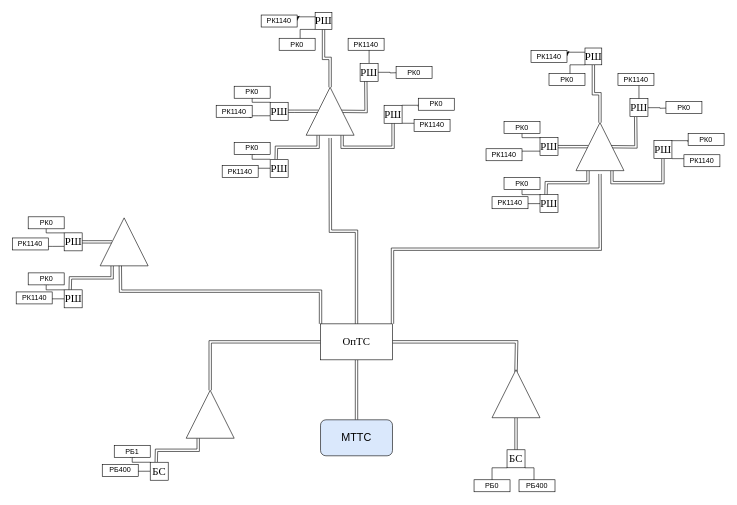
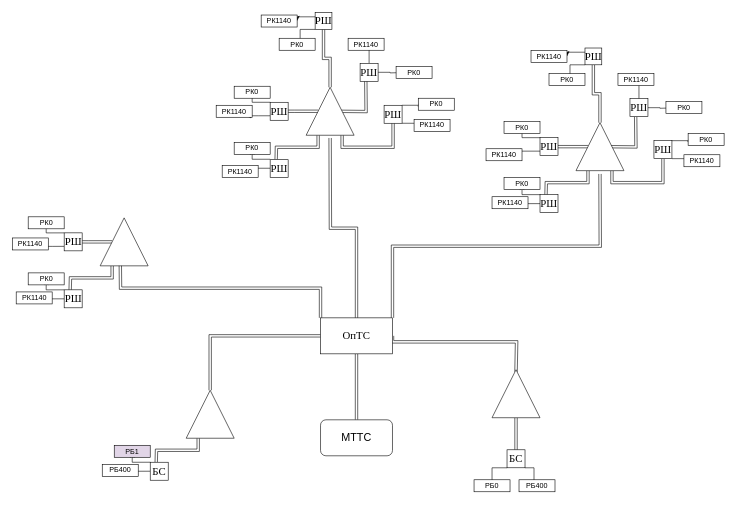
  <mxCell id="0" />
  <mxCell id="1" parent="0" />
  <mxCell id="2" style="edgeStyle=orthogonalEdgeStyle;rounded=0;orthogonalLoop=1;jettySize=auto;html=1;exitX=0.5;exitY=1;exitDx=0;exitDy=0;shape=link;" edge="1" parent="1" source="8" target="9"><mxGeometry relative="1" as="geometry" /></mxCell>
  <mxCell id="3" style="edgeStyle=orthogonalEdgeStyle;rounded=0;orthogonalLoop=1;jettySize=auto;html=1;exitX=1;exitY=0.5;exitDx=0;exitDy=0;shape=link;width=4.167;" edge="1" parent="1" source="8"><mxGeometry relative="1" as="geometry"><mxPoint x="860" y="619" as="targetPoint" /><Array as="points"><mxPoint x="861" y="569" /></Array></mxGeometry></mxCell>
  <mxCell id="4" style="edgeStyle=orthogonalEdgeStyle;rounded=0;orthogonalLoop=1;jettySize=auto;html=1;exitX=0;exitY=0.5;exitDx=0;exitDy=0;shape=link;" edge="1" parent="1" source="8" target="18"><mxGeometry relative="1" as="geometry"><mxPoint x="395" y="609" as="targetPoint" /></mxGeometry></mxCell>
  <mxCell id="5" style="edgeStyle=orthogonalEdgeStyle;rounded=0;orthogonalLoop=1;jettySize=auto;html=1;exitX=0.5;exitY=0;exitDx=0;exitDy=0;shape=link;" edge="1" parent="1" source="8"><mxGeometry relative="1" as="geometry"><mxPoint x="550" y="229" as="targetPoint" /></mxGeometry></mxCell>
  <mxCell id="6" style="edgeStyle=orthogonalEdgeStyle;rounded=0;orthogonalLoop=1;jettySize=auto;html=1;exitX=1;exitY=0;exitDx=0;exitDy=0;shape=link;width=4;" edge="1" parent="1" source="8"><mxGeometry relative="1" as="geometry"><mxPoint x="1000" y="289" as="targetPoint" /></mxGeometry></mxCell>
  <mxCell id="7" style="edgeStyle=orthogonalEdgeStyle;rounded=0;orthogonalLoop=1;jettySize=auto;html=1;exitX=0;exitY=0;exitDx=0;exitDy=0;shape=link;" edge="1" parent="1" source="8"><mxGeometry relative="1" as="geometry"><mxPoint x="200" y="429" as="targetPoint" /></mxGeometry></mxCell>
- <mxCell id="8" value="&lt;font face=&quot;Times New Roman&quot; style=&quot;font-size: 18px;&quot;&gt;ОпТС&lt;/font&gt;" style="rounded=0;whiteSpace=wrap;html=1;" vertex="1" parent="1"><mxGeometry x="534" y="539" width="120" height="60" as="geometry" /></mxCell>
- <mxCell id="9" value="&lt;font style=&quot;font-size: 18px;&quot;&gt;МТТС&lt;/font&gt;" style="rounded=1;whiteSpace=wrap;html=1;fillColor=#dae8fc;" vertex="1" parent="1"><mxGeometry x="534" y="699" width="120" height="60" as="geometry" /></mxCell>
+ <mxCell id="8" value="&lt;font face=&quot;Times New Roman&quot; style=&quot;font-size: 18px;&quot;&gt;ОпТС&lt;/font&gt;" style="rounded=0;whiteSpace=wrap;html=1;" vertex="1" parent="1"><mxGeometry x="534" y="529" width="120" height="60" as="geometry" /></mxCell>
+ <mxCell id="9" value="&lt;font style=&quot;font-size: 18px;&quot;&gt;МТТС&lt;/font&gt;" style="rounded=1;whiteSpace=wrap;html=1;" vertex="1" parent="1"><mxGeometry x="534" y="699" width="120" height="60" as="geometry" /></mxCell>
  <mxCell id="10" style="edgeStyle=orthogonalEdgeStyle;rounded=0;orthogonalLoop=1;jettySize=auto;html=1;exitX=0;exitY=0.5;exitDx=0;exitDy=0;entryX=0.5;entryY=0;entryDx=0;entryDy=0;shape=link;" edge="1" parent="1" source="11" target="14"><mxGeometry relative="1" as="geometry" /></mxCell>
  <mxCell id="11" value="" style="triangle;whiteSpace=wrap;html=1;rotation=-90;" vertex="1" parent="1"><mxGeometry x="820" y="615.5" width="80" height="80" as="geometry" /></mxCell>
  <mxCell id="12" style="edgeStyle=orthogonalEdgeStyle;rounded=0;orthogonalLoop=1;jettySize=auto;html=1;exitX=1;exitY=1;exitDx=0;exitDy=0;" edge="1" parent="1" source="14"><mxGeometry relative="1" as="geometry"><mxPoint x="890" y="809" as="targetPoint" /></mxGeometry></mxCell>
  <mxCell id="13" style="edgeStyle=orthogonalEdgeStyle;rounded=0;orthogonalLoop=1;jettySize=auto;html=1;exitX=0;exitY=1;exitDx=0;exitDy=0;" edge="1" parent="1" source="14"><mxGeometry relative="1" as="geometry"><mxPoint x="820" y="809" as="targetPoint" /></mxGeometry></mxCell>
  <mxCell id="14" value="&lt;font face=&quot;Times New Roman&quot;&gt;&lt;span style=&quot;font-size: 18px;&quot;&gt;БС&lt;/span&gt;&lt;/font&gt;" style="whiteSpace=wrap;html=1;aspect=fixed;" vertex="1" parent="1"><mxGeometry x="845" y="749" width="30" height="30" as="geometry" /></mxCell>
  <mxCell id="15" value="РБ400" style="rounded=0;whiteSpace=wrap;html=1;" vertex="1" parent="1"><mxGeometry x="865" y="799" width="60" height="20" as="geometry" /></mxCell>
  <mxCell id="16" value="РБ0" style="rounded=0;whiteSpace=wrap;html=1;" vertex="1" parent="1"><mxGeometry x="790" y="799" width="60" height="20" as="geometry" /></mxCell>
  <mxCell id="17" style="edgeStyle=orthogonalEdgeStyle;rounded=0;orthogonalLoop=1;jettySize=auto;html=1;exitX=0;exitY=0.25;exitDx=0;exitDy=0;shape=link;" edge="1" parent="1" source="18"><mxGeometry relative="1" as="geometry"><mxPoint x="260" y="769.75" as="targetPoint" /></mxGeometry></mxCell>
  <mxCell id="18" value="" style="triangle;whiteSpace=wrap;html=1;rotation=-90;" vertex="1" parent="1"><mxGeometry x="310" y="649.75" width="80" height="80" as="geometry" /></mxCell>
  <mxCell id="19" style="edgeStyle=orthogonalEdgeStyle;rounded=0;orthogonalLoop=1;jettySize=auto;html=1;exitX=0;exitY=0.5;exitDx=0;exitDy=0;" edge="1" parent="1" source="21"><mxGeometry relative="1" as="geometry"><mxPoint x="220" y="785.25" as="targetPoint" /></mxGeometry></mxCell>
  <mxCell id="20" style="edgeStyle=orthogonalEdgeStyle;rounded=0;orthogonalLoop=1;jettySize=auto;html=1;exitX=0;exitY=0;exitDx=0;exitDy=0;" edge="1" parent="1" source="21"><mxGeometry relative="1" as="geometry"><mxPoint x="220" y="753.25" as="targetPoint" /></mxGeometry></mxCell>
  <mxCell id="21" value="&lt;font face=&quot;Times New Roman&quot;&gt;&lt;span style=&quot;font-size: 18px;&quot;&gt;БС&lt;/span&gt;&lt;/font&gt;" style="whiteSpace=wrap;html=1;aspect=fixed;" vertex="1" parent="1"><mxGeometry x="250" y="769.75" width="30" height="30" as="geometry" /></mxCell>
- <mxCell id="22" value="РБ1" style="rounded=0;whiteSpace=wrap;html=1;" vertex="1" parent="1"><mxGeometry x="190" y="741.5" width="60" height="20" as="geometry" /></mxCell>
+ <mxCell id="22" value="РБ1" style="rounded=0;whiteSpace=wrap;html=1;fillColor=#e1d5e7;" vertex="1" parent="1"><mxGeometry x="190" y="741.5" width="60" height="20" as="geometry" /></mxCell>
  <mxCell id="23" value="РБ400" style="rounded=0;whiteSpace=wrap;html=1;" vertex="1" parent="1"><mxGeometry x="170" y="773.25" width="60" height="20" as="geometry" /></mxCell>
  <mxCell id="24" style="edgeStyle=orthogonalEdgeStyle;rounded=0;orthogonalLoop=1;jettySize=auto;html=1;exitX=0.5;exitY=0;exitDx=0;exitDy=0;shape=link;" edge="1" parent="1" source="29"><mxGeometry relative="1" as="geometry"><mxPoint x="930" y="243.5" as="targetPoint" /></mxGeometry></mxCell>
  <mxCell id="25" style="edgeStyle=orthogonalEdgeStyle;rounded=0;orthogonalLoop=1;jettySize=auto;html=1;exitX=0.5;exitY=1;exitDx=0;exitDy=0;shape=link;" edge="1" parent="1"><mxGeometry relative="1" as="geometry"><mxPoint x="1059.5" y="193.5" as="targetPoint" /><mxPoint x="1009.5" y="243.5" as="sourcePoint" /></mxGeometry></mxCell>
  <mxCell id="26" style="edgeStyle=orthogonalEdgeStyle;rounded=0;orthogonalLoop=1;jettySize=auto;html=1;exitX=0;exitY=0.75;exitDx=0;exitDy=0;shape=link;entryX=0.5;entryY=1;entryDx=0;entryDy=0;" edge="1" parent="1" source="29" target="32"><mxGeometry relative="1" as="geometry"><mxPoint x="1140" y="283.5" as="targetPoint" /></mxGeometry></mxCell>
  <mxCell id="27" style="edgeStyle=orthogonalEdgeStyle;rounded=0;orthogonalLoop=1;jettySize=auto;html=1;exitX=0;exitY=0.25;exitDx=0;exitDy=0;shape=link;" edge="1" parent="1" source="29"><mxGeometry relative="1" as="geometry"><mxPoint x="910" y="323.5" as="targetPoint" /></mxGeometry></mxCell>
  <mxCell id="28" style="edgeStyle=orthogonalEdgeStyle;rounded=0;orthogonalLoop=1;jettySize=auto;html=1;exitX=1;exitY=0.5;exitDx=0;exitDy=0;entryX=0.5;entryY=1;entryDx=0;entryDy=0;shape=link;" edge="1" parent="1" source="29" target="38"><mxGeometry relative="1" as="geometry" /></mxCell>
  <mxCell id="29" value="" style="triangle;whiteSpace=wrap;html=1;rotation=-90;" vertex="1" parent="1"><mxGeometry x="960" y="203.5" width="80" height="80" as="geometry" /></mxCell>
  <mxCell id="30" style="edgeStyle=orthogonalEdgeStyle;rounded=0;orthogonalLoop=1;jettySize=auto;html=1;exitX=1;exitY=0;exitDx=0;exitDy=0;" edge="1" parent="1" source="32"><mxGeometry relative="1" as="geometry"><mxPoint x="1150" y="227" as="targetPoint" /></mxGeometry></mxCell>
  <mxCell id="31" style="edgeStyle=orthogonalEdgeStyle;rounded=0;orthogonalLoop=1;jettySize=auto;html=1;exitX=1;exitY=1;exitDx=0;exitDy=0;" edge="1" parent="1" source="32"><mxGeometry relative="1" as="geometry"><mxPoint x="1150" y="264" as="targetPoint" /></mxGeometry></mxCell>
  <mxCell id="32" value="&lt;font style=&quot;font-size: 18px;&quot; face=&quot;Times New Roman&quot;&gt;РШ&lt;/font&gt;" style="whiteSpace=wrap;html=1;aspect=fixed;" vertex="1" parent="1"><mxGeometry x="1090" y="233.5" width="30" height="30" as="geometry" /></mxCell>
  <mxCell id="33" style="edgeStyle=orthogonalEdgeStyle;rounded=0;orthogonalLoop=1;jettySize=auto;html=1;exitX=0.5;exitY=0;exitDx=0;exitDy=0;" edge="1" parent="1" source="35"><mxGeometry relative="1" as="geometry"><mxPoint x="1065" y="127" as="targetPoint" /></mxGeometry></mxCell>
  <mxCell id="34" style="edgeStyle=orthogonalEdgeStyle;rounded=0;orthogonalLoop=1;jettySize=auto;html=1;exitX=1;exitY=0.5;exitDx=0;exitDy=0;" edge="1" parent="1" source="35"><mxGeometry relative="1" as="geometry"><mxPoint x="1120" y="179" as="targetPoint" /></mxGeometry></mxCell>
  <mxCell id="35" value="&lt;font face=&quot;Times New Roman&quot; style=&quot;font-size: 18px;&quot;&gt;РШ&lt;/font&gt;" style="whiteSpace=wrap;html=1;aspect=fixed;" vertex="1" parent="1"><mxGeometry x="1050" y="163.5" width="30" height="30" as="geometry" /></mxCell>
  <mxCell id="36" style="edgeStyle=orthogonalEdgeStyle;rounded=0;orthogonalLoop=1;jettySize=auto;html=1;exitX=0;exitY=1;exitDx=0;exitDy=0;" edge="1" parent="1" source="38"><mxGeometry relative="1" as="geometry"><mxPoint x="950" y="137" as="targetPoint" /></mxGeometry></mxCell>
  <mxCell id="37" style="edgeStyle=orthogonalEdgeStyle;rounded=0;orthogonalLoop=1;jettySize=auto;html=1;exitX=0;exitY=0.25;exitDx=0;exitDy=0;entryX=1;entryY=0.5;entryDx=0;entryDy=0;" edge="1" parent="1" source="38" target="46"><mxGeometry relative="1" as="geometry" /></mxCell>
  <mxCell id="38" value="&lt;font face=&quot;Times New Roman&quot; style=&quot;font-size: 18px;&quot;&gt;РШ&lt;/font&gt;" style="whiteSpace=wrap;html=1;aspect=fixed;" vertex="1" parent="1"><mxGeometry x="975" y="79" width="28" height="28" as="geometry" /></mxCell>
  <mxCell id="39" style="edgeStyle=orthogonalEdgeStyle;rounded=0;orthogonalLoop=1;jettySize=auto;html=1;exitX=0;exitY=0.75;exitDx=0;exitDy=0;" edge="1" parent="1" source="41"><mxGeometry relative="1" as="geometry"><mxPoint x="860" y="251" as="targetPoint" /></mxGeometry></mxCell>
  <mxCell id="40" style="edgeStyle=orthogonalEdgeStyle;rounded=0;orthogonalLoop=1;jettySize=auto;html=1;exitX=0;exitY=0;exitDx=0;exitDy=0;" edge="1" parent="1" source="41"><mxGeometry relative="1" as="geometry"><mxPoint x="870" y="207" as="targetPoint" /></mxGeometry></mxCell>
  <mxCell id="41" value="&lt;font face=&quot;Times New Roman&quot; style=&quot;font-size: 18px;&quot;&gt;РШ&lt;/font&gt;" style="whiteSpace=wrap;html=1;aspect=fixed;" vertex="1" parent="1"><mxGeometry x="900" y="228.5" width="30" height="30" as="geometry" /></mxCell>
  <mxCell id="42" style="edgeStyle=orthogonalEdgeStyle;rounded=0;orthogonalLoop=1;jettySize=auto;html=1;exitX=0;exitY=0.5;exitDx=0;exitDy=0;" edge="1" parent="1" source="44"><mxGeometry relative="1" as="geometry"><mxPoint x="870" y="339" as="targetPoint" /></mxGeometry></mxCell>
  <mxCell id="43" style="edgeStyle=orthogonalEdgeStyle;rounded=0;orthogonalLoop=1;jettySize=auto;html=1;exitX=0;exitY=0;exitDx=0;exitDy=0;" edge="1" parent="1" source="44"><mxGeometry relative="1" as="geometry"><mxPoint x="870" y="307" as="targetPoint" /></mxGeometry></mxCell>
  <mxCell id="44" value="&lt;font face=&quot;Times New Roman&quot; style=&quot;font-size: 18px;&quot;&gt;РШ&lt;/font&gt;" style="whiteSpace=wrap;html=1;aspect=fixed;" vertex="1" parent="1"><mxGeometry x="900" y="323.5" width="30" height="30" as="geometry" /></mxCell>
  <mxCell id="45" value="РК0" style="rounded=0;whiteSpace=wrap;html=1;" vertex="1" parent="1"><mxGeometry x="915" y="121.75" width="60" height="20" as="geometry" /></mxCell>
  <mxCell id="46" value="РК1140" style="rounded=0;whiteSpace=wrap;html=1;" vertex="1" parent="1"><mxGeometry x="885" y="83" width="60" height="20" as="geometry" /></mxCell>
  <mxCell id="47" value="РК0" style="rounded=0;whiteSpace=wrap;html=1;" vertex="1" parent="1"><mxGeometry x="1147" y="221.75" width="60" height="20" as="geometry" /></mxCell>
  <mxCell id="48" value="РК0" style="rounded=0;whiteSpace=wrap;html=1;" vertex="1" parent="1"><mxGeometry x="1110" y="168.5" width="60" height="20" as="geometry" /></mxCell>
  <mxCell id="49" value="РК0" style="rounded=0;whiteSpace=wrap;html=1;" vertex="1" parent="1"><mxGeometry x="840" y="201.75" width="60" height="20" as="geometry" /></mxCell>
  <mxCell id="50" value="РК0" style="rounded=0;whiteSpace=wrap;html=1;" vertex="1" parent="1"><mxGeometry x="840" y="295.25" width="60" height="20" as="geometry" /></mxCell>
  <mxCell id="51" value="РК1140" style="rounded=0;whiteSpace=wrap;html=1;" vertex="1" parent="1"><mxGeometry x="1140" y="257" width="60" height="20" as="geometry" /></mxCell>
  <mxCell id="52" value="РК1140" style="rounded=0;whiteSpace=wrap;html=1;" vertex="1" parent="1"><mxGeometry x="1030" y="121.75" width="60" height="20" as="geometry" /></mxCell>
  <mxCell id="53" value="РК1140" style="rounded=0;whiteSpace=wrap;html=1;" vertex="1" parent="1"><mxGeometry x="810" y="247" width="60" height="20" as="geometry" /></mxCell>
  <mxCell id="54" value="РК1140" style="rounded=0;whiteSpace=wrap;html=1;" vertex="1" parent="1"><mxGeometry x="820" y="327" width="60" height="20" as="geometry" /></mxCell>
  <mxCell id="55" style="edgeStyle=orthogonalEdgeStyle;rounded=0;orthogonalLoop=1;jettySize=auto;html=1;exitX=0.5;exitY=0;exitDx=0;exitDy=0;shape=link;" edge="1" parent="1" source="57"><mxGeometry relative="1" as="geometry"><mxPoint x="136.5" y="402.25" as="targetPoint" /></mxGeometry></mxCell>
  <mxCell id="56" style="edgeStyle=orthogonalEdgeStyle;rounded=0;orthogonalLoop=1;jettySize=auto;html=1;exitX=0;exitY=0.25;exitDx=0;exitDy=0;shape=link;" edge="1" parent="1" source="57"><mxGeometry relative="1" as="geometry"><mxPoint x="116.5" y="482.25" as="targetPoint" /></mxGeometry></mxCell>
  <mxCell id="57" value="" style="triangle;whiteSpace=wrap;html=1;rotation=-90;" vertex="1" parent="1"><mxGeometry x="166.5" y="362.25" width="80" height="80" as="geometry" /></mxCell>
  <mxCell id="58" style="edgeStyle=orthogonalEdgeStyle;rounded=0;orthogonalLoop=1;jettySize=auto;html=1;exitX=0;exitY=0.75;exitDx=0;exitDy=0;" edge="1" parent="1" source="60"><mxGeometry relative="1" as="geometry"><mxPoint x="66.5" y="409.75" as="targetPoint" /></mxGeometry></mxCell>
  <mxCell id="59" style="edgeStyle=orthogonalEdgeStyle;rounded=0;orthogonalLoop=1;jettySize=auto;html=1;exitX=0;exitY=0;exitDx=0;exitDy=0;" edge="1" parent="1" source="60"><mxGeometry relative="1" as="geometry"><mxPoint x="76.5" y="365.75" as="targetPoint" /></mxGeometry></mxCell>
  <mxCell id="60" value="&lt;font face=&quot;Times New Roman&quot; style=&quot;font-size: 18px;&quot;&gt;РШ&lt;/font&gt;" style="whiteSpace=wrap;html=1;aspect=fixed;" vertex="1" parent="1"><mxGeometry x="106.5" y="387.25" width="30" height="30" as="geometry" /></mxCell>
  <mxCell id="61" style="edgeStyle=orthogonalEdgeStyle;rounded=0;orthogonalLoop=1;jettySize=auto;html=1;exitX=0;exitY=0.5;exitDx=0;exitDy=0;" edge="1" parent="1" source="63"><mxGeometry relative="1" as="geometry"><mxPoint x="76.5" y="497.75" as="targetPoint" /></mxGeometry></mxCell>
  <mxCell id="62" style="edgeStyle=orthogonalEdgeStyle;rounded=0;orthogonalLoop=1;jettySize=auto;html=1;exitX=0;exitY=0;exitDx=0;exitDy=0;" edge="1" parent="1" source="63"><mxGeometry relative="1" as="geometry"><mxPoint x="76.5" y="465.75" as="targetPoint" /></mxGeometry></mxCell>
  <mxCell id="63" value="&lt;font face=&quot;Times New Roman&quot; style=&quot;font-size: 18px;&quot;&gt;РШ&lt;/font&gt;" style="whiteSpace=wrap;html=1;aspect=fixed;" vertex="1" parent="1"><mxGeometry x="106.5" y="482.25" width="30" height="30" as="geometry" /></mxCell>
  <mxCell id="64" value="РК0" style="rounded=0;whiteSpace=wrap;html=1;" vertex="1" parent="1"><mxGeometry x="46.5" y="360.5" width="60" height="20" as="geometry" /></mxCell>
  <mxCell id="65" value="РК0" style="rounded=0;whiteSpace=wrap;html=1;" vertex="1" parent="1"><mxGeometry x="46.5" y="454" width="60" height="20" as="geometry" /></mxCell>
  <mxCell id="66" value="РК1140" style="rounded=0;whiteSpace=wrap;html=1;" vertex="1" parent="1"><mxGeometry x="26.5" y="485.75" width="60" height="20" as="geometry" /></mxCell>
  <mxCell id="67" value="РК1140" style="rounded=0;whiteSpace=wrap;html=1;" vertex="1" parent="1"><mxGeometry x="20" y="395.75" width="60" height="20" as="geometry" /></mxCell>
  <mxCell id="68" style="edgeStyle=orthogonalEdgeStyle;rounded=0;orthogonalLoop=1;jettySize=auto;html=1;exitX=0.5;exitY=0;exitDx=0;exitDy=0;shape=link;" edge="1" parent="1" source="73"><mxGeometry relative="1" as="geometry"><mxPoint x="480" y="184.5" as="targetPoint" /></mxGeometry></mxCell>
  <mxCell id="69" style="edgeStyle=orthogonalEdgeStyle;rounded=0;orthogonalLoop=1;jettySize=auto;html=1;exitX=0.5;exitY=1;exitDx=0;exitDy=0;shape=link;" edge="1" parent="1"><mxGeometry relative="1" as="geometry"><mxPoint x="609.5" y="134.5" as="targetPoint" /><mxPoint x="559.5" y="184.5" as="sourcePoint" /></mxGeometry></mxCell>
  <mxCell id="70" style="edgeStyle=orthogonalEdgeStyle;rounded=0;orthogonalLoop=1;jettySize=auto;html=1;exitX=0;exitY=0.75;exitDx=0;exitDy=0;shape=link;entryX=0.5;entryY=1;entryDx=0;entryDy=0;" edge="1" parent="1" source="73" target="76"><mxGeometry relative="1" as="geometry"><mxPoint x="690" y="224.5" as="targetPoint" /></mxGeometry></mxCell>
  <mxCell id="71" style="edgeStyle=orthogonalEdgeStyle;rounded=0;orthogonalLoop=1;jettySize=auto;html=1;exitX=0;exitY=0.25;exitDx=0;exitDy=0;shape=link;" edge="1" parent="1" source="73"><mxGeometry relative="1" as="geometry"><mxPoint x="460" y="264.5" as="targetPoint" /></mxGeometry></mxCell>
  <mxCell id="72" style="edgeStyle=orthogonalEdgeStyle;rounded=0;orthogonalLoop=1;jettySize=auto;html=1;exitX=1;exitY=0.5;exitDx=0;exitDy=0;entryX=0.5;entryY=1;entryDx=0;entryDy=0;shape=link;" edge="1" parent="1" source="73" target="82"><mxGeometry relative="1" as="geometry" /></mxCell>
  <mxCell id="73" value="" style="triangle;whiteSpace=wrap;html=1;rotation=-90;" vertex="1" parent="1"><mxGeometry x="510" y="144.5" width="80" height="80" as="geometry" /></mxCell>
  <mxCell id="74" style="edgeStyle=orthogonalEdgeStyle;rounded=0;orthogonalLoop=1;jettySize=auto;html=1;exitX=1;exitY=0;exitDx=0;exitDy=0;" edge="1" parent="1" source="76"><mxGeometry relative="1" as="geometry"><mxPoint x="700" y="168" as="targetPoint" /></mxGeometry></mxCell>
  <mxCell id="75" style="edgeStyle=orthogonalEdgeStyle;rounded=0;orthogonalLoop=1;jettySize=auto;html=1;exitX=1;exitY=1;exitDx=0;exitDy=0;" edge="1" parent="1" source="76"><mxGeometry relative="1" as="geometry"><mxPoint x="700" y="205" as="targetPoint" /></mxGeometry></mxCell>
  <mxCell id="76" value="&lt;font style=&quot;font-size: 18px;&quot; face=&quot;Times New Roman&quot;&gt;РШ&lt;/font&gt;" style="whiteSpace=wrap;html=1;aspect=fixed;" vertex="1" parent="1"><mxGeometry x="640" y="174.5" width="30" height="30" as="geometry" /></mxCell>
  <mxCell id="77" style="edgeStyle=orthogonalEdgeStyle;rounded=0;orthogonalLoop=1;jettySize=auto;html=1;exitX=0.5;exitY=0;exitDx=0;exitDy=0;" edge="1" parent="1" source="79"><mxGeometry relative="1" as="geometry"><mxPoint x="615" y="68" as="targetPoint" /></mxGeometry></mxCell>
  <mxCell id="78" style="edgeStyle=orthogonalEdgeStyle;rounded=0;orthogonalLoop=1;jettySize=auto;html=1;exitX=1;exitY=0.5;exitDx=0;exitDy=0;" edge="1" parent="1" source="79"><mxGeometry relative="1" as="geometry"><mxPoint x="670" y="120" as="targetPoint" /></mxGeometry></mxCell>
  <mxCell id="79" value="&lt;font face=&quot;Times New Roman&quot; style=&quot;font-size: 18px;&quot;&gt;РШ&lt;/font&gt;" style="whiteSpace=wrap;html=1;aspect=fixed;" vertex="1" parent="1"><mxGeometry x="600" y="104.5" width="30" height="30" as="geometry" /></mxCell>
  <mxCell id="80" style="edgeStyle=orthogonalEdgeStyle;rounded=0;orthogonalLoop=1;jettySize=auto;html=1;exitX=0;exitY=1;exitDx=0;exitDy=0;" edge="1" parent="1" source="82"><mxGeometry relative="1" as="geometry"><mxPoint x="500" y="78" as="targetPoint" /></mxGeometry></mxCell>
  <mxCell id="81" style="edgeStyle=orthogonalEdgeStyle;rounded=0;orthogonalLoop=1;jettySize=auto;html=1;exitX=0;exitY=0.25;exitDx=0;exitDy=0;entryX=1;entryY=0.5;entryDx=0;entryDy=0;" edge="1" parent="1" source="82" target="90"><mxGeometry relative="1" as="geometry" /></mxCell>
  <mxCell id="82" value="&lt;font face=&quot;Times New Roman&quot; style=&quot;font-size: 18px;&quot;&gt;РШ&lt;/font&gt;" style="whiteSpace=wrap;html=1;aspect=fixed;" vertex="1" parent="1"><mxGeometry x="525" y="20" width="28" height="28" as="geometry" /></mxCell>
  <mxCell id="83" style="edgeStyle=orthogonalEdgeStyle;rounded=0;orthogonalLoop=1;jettySize=auto;html=1;exitX=0;exitY=0.75;exitDx=0;exitDy=0;" edge="1" parent="1" source="85"><mxGeometry relative="1" as="geometry"><mxPoint x="410" y="192" as="targetPoint" /></mxGeometry></mxCell>
  <mxCell id="84" style="edgeStyle=orthogonalEdgeStyle;rounded=0;orthogonalLoop=1;jettySize=auto;html=1;exitX=0;exitY=0;exitDx=0;exitDy=0;" edge="1" parent="1" source="85"><mxGeometry relative="1" as="geometry"><mxPoint x="420" y="148" as="targetPoint" /></mxGeometry></mxCell>
  <mxCell id="85" value="&lt;font face=&quot;Times New Roman&quot; style=&quot;font-size: 18px;&quot;&gt;РШ&lt;/font&gt;" style="whiteSpace=wrap;html=1;aspect=fixed;" vertex="1" parent="1"><mxGeometry x="450" y="169.5" width="30" height="30" as="geometry" /></mxCell>
  <mxCell id="86" style="edgeStyle=orthogonalEdgeStyle;rounded=0;orthogonalLoop=1;jettySize=auto;html=1;exitX=0;exitY=0.5;exitDx=0;exitDy=0;" edge="1" parent="1"><mxGeometry relative="1" as="geometry"><mxPoint x="420" y="280" as="targetPoint" /><mxPoint x="450" y="279.5" as="sourcePoint" /></mxGeometry></mxCell>
  <mxCell id="87" style="edgeStyle=orthogonalEdgeStyle;rounded=0;orthogonalLoop=1;jettySize=auto;html=1;exitX=0;exitY=0;exitDx=0;exitDy=0;" edge="1" parent="1"><mxGeometry relative="1" as="geometry"><mxPoint x="420" y="248" as="targetPoint" /><mxPoint x="450" y="264.5" as="sourcePoint" /></mxGeometry></mxCell>
  <mxCell id="88" value="&lt;font face=&quot;Times New Roman&quot; style=&quot;font-size: 18px;&quot;&gt;РШ&lt;/font&gt;" style="whiteSpace=wrap;html=1;aspect=fixed;" vertex="1" parent="1"><mxGeometry x="450" y="265.25" width="30" height="30" as="geometry" /></mxCell>
  <mxCell id="89" value="РК0" style="rounded=0;whiteSpace=wrap;html=1;" vertex="1" parent="1"><mxGeometry x="465" y="62.75" width="60" height="20" as="geometry" /></mxCell>
  <mxCell id="90" value="РК1140" style="rounded=0;whiteSpace=wrap;html=1;" vertex="1" parent="1"><mxGeometry x="435" y="24" width="60" height="20" as="geometry" /></mxCell>
  <mxCell id="91" value="РК0" style="rounded=0;whiteSpace=wrap;html=1;" vertex="1" parent="1"><mxGeometry x="697" y="162.75" width="60" height="20" as="geometry" /></mxCell>
  <mxCell id="92" value="РК0" style="rounded=0;whiteSpace=wrap;html=1;" vertex="1" parent="1"><mxGeometry x="660" y="109.5" width="60" height="20" as="geometry" /></mxCell>
  <mxCell id="93" value="РК0" style="rounded=0;whiteSpace=wrap;html=1;" vertex="1" parent="1"><mxGeometry x="390" y="142.75" width="60" height="20" as="geometry" /></mxCell>
  <mxCell id="94" value="РК0" style="rounded=0;whiteSpace=wrap;html=1;" vertex="1" parent="1"><mxGeometry x="390" y="236.25" width="60" height="20" as="geometry" /></mxCell>
  <mxCell id="95" value="РК1140" style="rounded=0;whiteSpace=wrap;html=1;" vertex="1" parent="1"><mxGeometry x="690" y="198" width="60" height="20" as="geometry" /></mxCell>
  <mxCell id="96" value="РК1140" style="rounded=0;whiteSpace=wrap;html=1;" vertex="1" parent="1"><mxGeometry x="580" y="62.75" width="60" height="20" as="geometry" /></mxCell>
  <mxCell id="97" value="РК1140" style="rounded=0;whiteSpace=wrap;html=1;" vertex="1" parent="1"><mxGeometry x="360" y="174.5" width="60" height="20" as="geometry" /></mxCell>
  <mxCell id="98" value="РК1140" style="rounded=0;whiteSpace=wrap;html=1;" vertex="1" parent="1"><mxGeometry x="370" y="275.25" width="60" height="20" as="geometry" /></mxCell>
